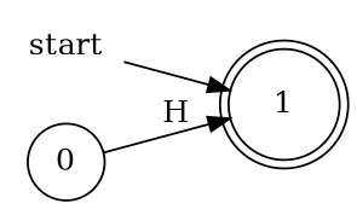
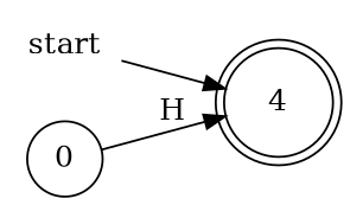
  digraph {
    rankdir=LR
-   1 [shape=doublecircle]
+   1 [shape=doublecircle label=4]
    start [shape=plaintext]
    0 [shape=circle]
    start -> 1
    0 -> 1 [label=H]
  }
